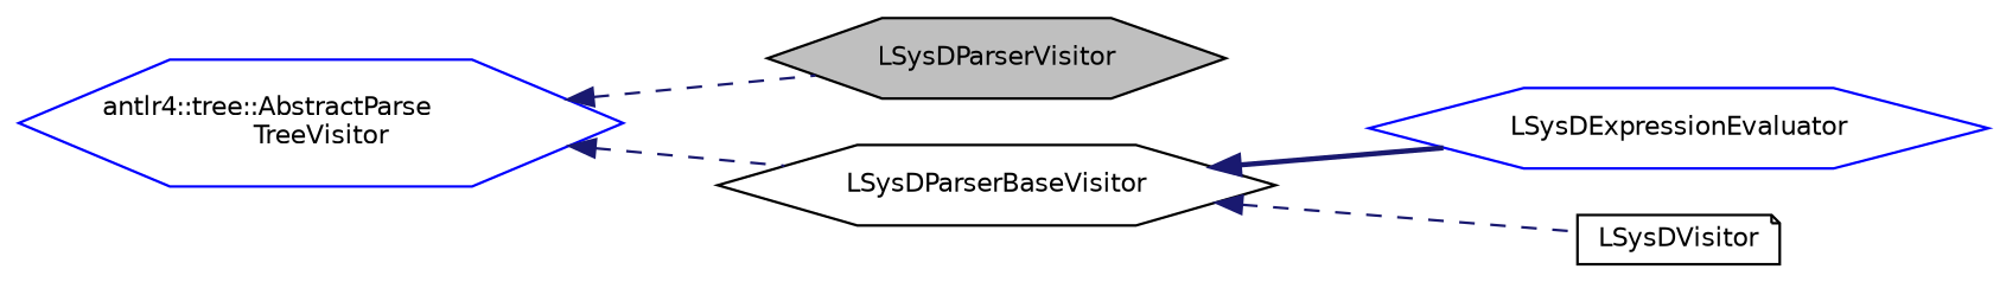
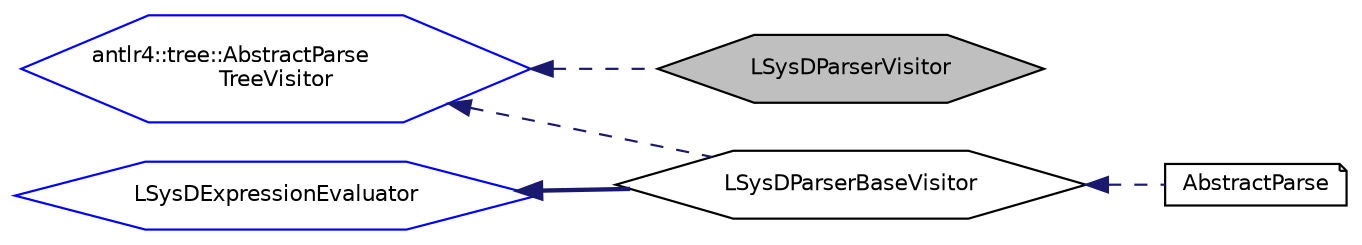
  digraph {
    rankdir=LR
    node [color=black fillcolor=white fontname=Helvetica fontsize=10 shape=hexagon style=filled]
    edge [color=midnightblue dir=back fontname=Helvetica fontsize=10 labelfontname=Helvetica labelfontsize=10 style=dashed]
    n1 [fillcolor=grey75 fontcolor=black height=0.2 label=LSysDParserVisitor width=0.4]
    n2 [height=0.2 label=LSysDParserBaseVisitor width=0.4]
    n3 [color=blue height=0.2 label=LSysDExpressionEvaluator width=0.4]
-   n4 [height=0.2 label=LSysDVisitor shape=note width=0.4]
+   n4 [height=0.2 label=AbstractParse shape=note width=0.4]
    n5 [color=blue height=0.2 label="antlr4::tree::AbstractParse\lTreeVisitor" width=0.4]
-   n2 -> n3 [style=bold]
+   n3 -> n2 [style=bold]
    n2 -> n4
    n5 -> n1
    n5 -> n2
  }
